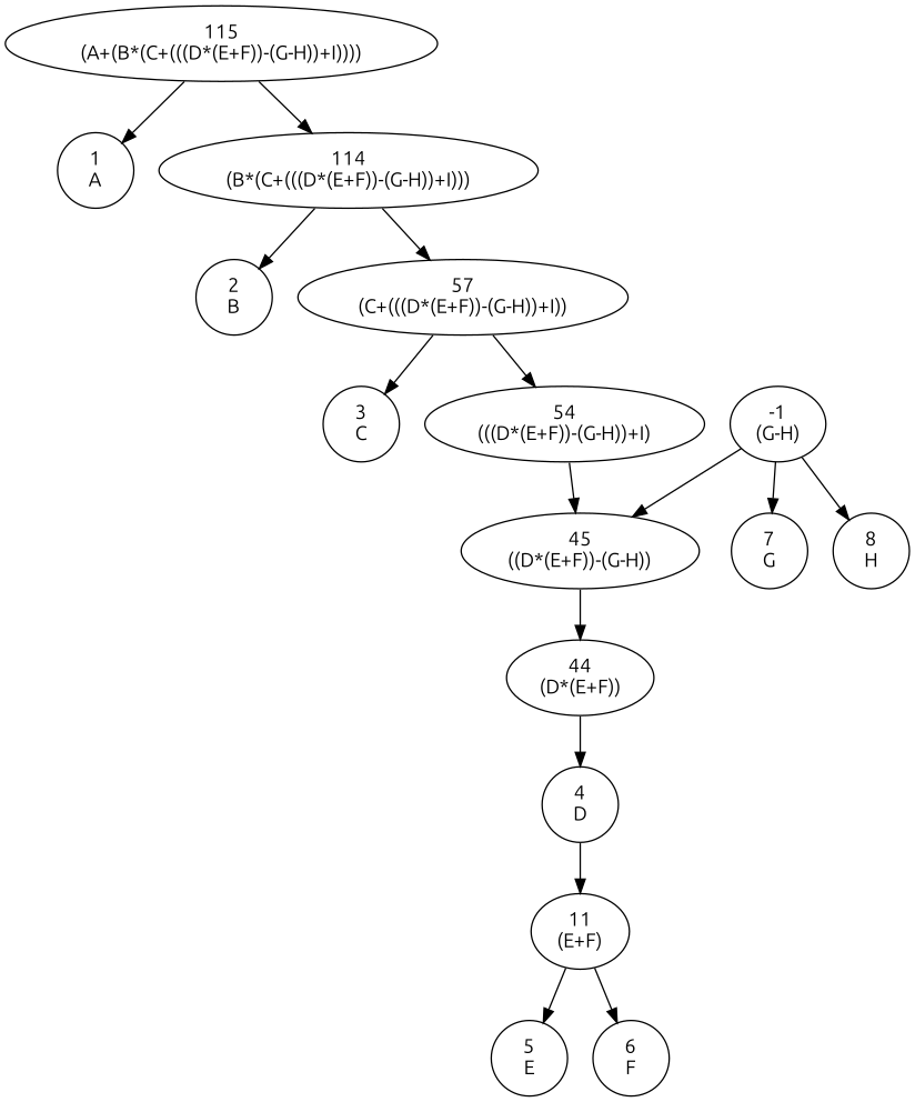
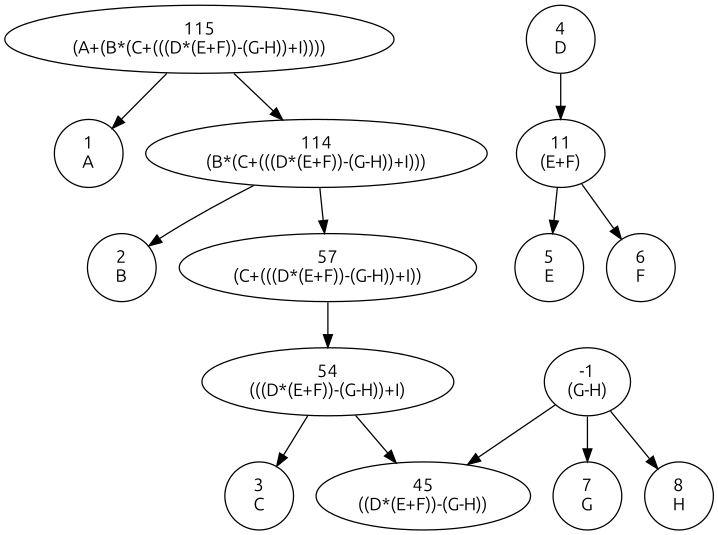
  digraph {
    fontname=Ubuntu
    node [fontname=Ubuntu]
    edge [fontname=Ubuntu]
    "115\n(A+(B*(C+(((D*(E+F))-(G-H))+I))))"
    "1\nA"
    "114\n(B*(C+(((D*(E+F))-(G-H))+I)))"
    "2\nB"
    "57\n(C+(((D*(E+F))-(G-H))+I))"
    "3\nC"
    "54\n(((D*(E+F))-(G-H))+I)"
    "45\n((D*(E+F))-(G-H))"
-   "44\n(D*(E+F))"
    "4\nD"
    "-1\n(G-H)"
    "7\nG"
    "8\nH"
    "11\n(E+F)"
    "5\nE"
    "6\nF"
    "115\n(A+(B*(C+(((D*(E+F))-(G-H))+I))))" -> "1\nA"
    "115\n(A+(B*(C+(((D*(E+F))-(G-H))+I))))" -> "114\n(B*(C+(((D*(E+F))-(G-H))+I)))"
    "114\n(B*(C+(((D*(E+F))-(G-H))+I)))" -> "2\nB"
    "114\n(B*(C+(((D*(E+F))-(G-H))+I)))" -> "57\n(C+(((D*(E+F))-(G-H))+I))"
-   "57\n(C+(((D*(E+F))-(G-H))+I))" -> "3\nC"
+   "54\n(((D*(E+F))-(G-H))+I)" -> "3\nC"
    "57\n(C+(((D*(E+F))-(G-H))+I))" -> "54\n(((D*(E+F))-(G-H))+I)"
    "54\n(((D*(E+F))-(G-H))+I)" -> "45\n((D*(E+F))-(G-H))"
-   "45\n((D*(E+F))-(G-H))" -> "44\n(D*(E+F))"
-   "44\n(D*(E+F))" -> "4\nD"
    "4\nD" -> "11\n(E+F)"
    "-1\n(G-H)" -> "45\n((D*(E+F))-(G-H))"
    "-1\n(G-H)" -> "7\nG"
    "-1\n(G-H)" -> "8\nH"
    "11\n(E+F)" -> "5\nE"
    "11\n(E+F)" -> "6\nF"
  }
